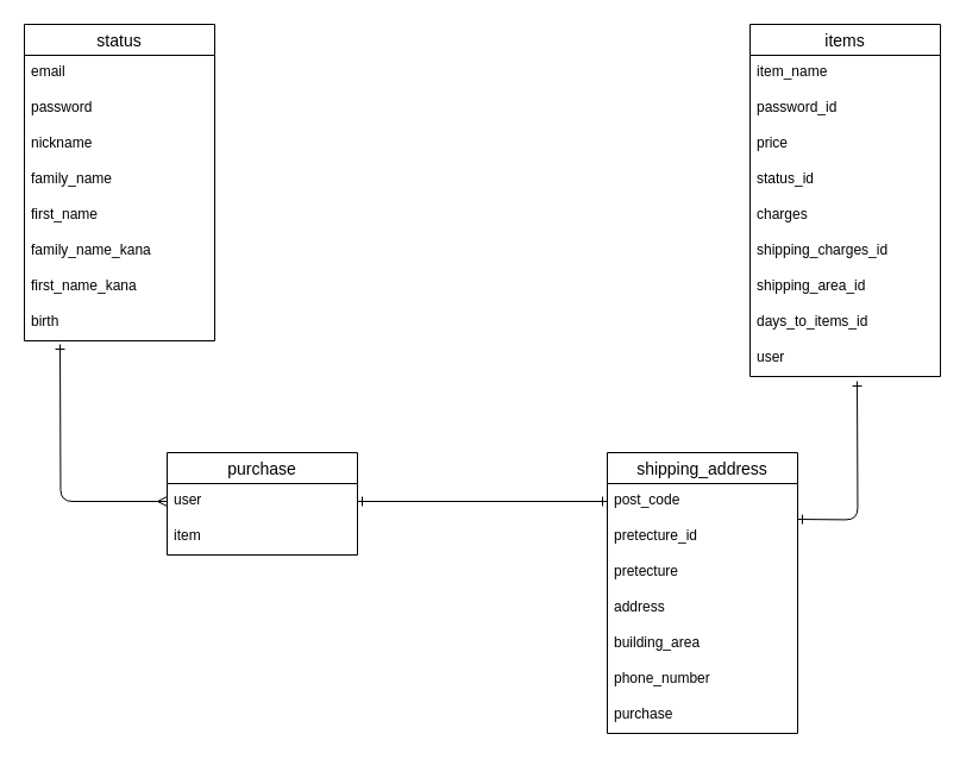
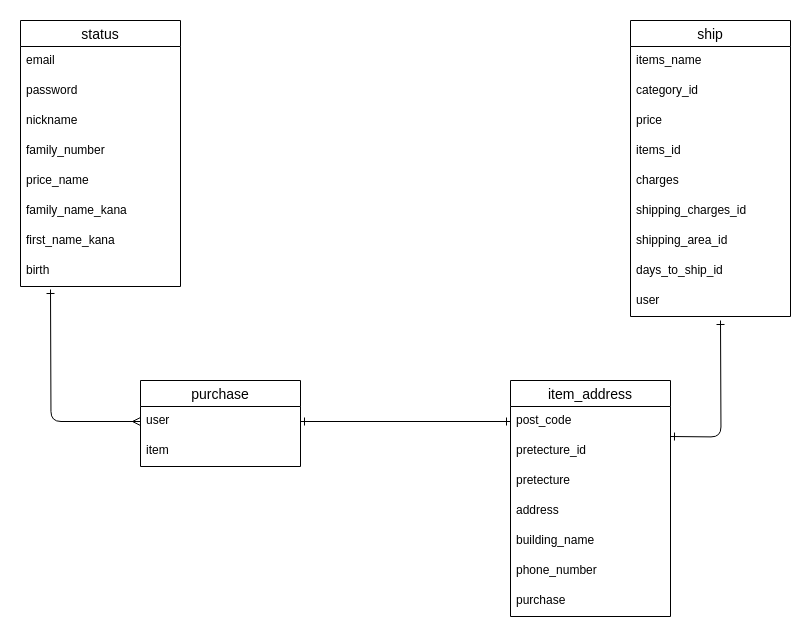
  <mxCell id="0" />
  <mxCell id="1" parent="0" />
  <mxCell id="2" value="status" style="swimlane;fontStyle=0;childLayout=stackLayout;horizontal=1;startSize=26;horizontalStack=0;resizeParent=1;resizeParentMax=0;resizeLast=0;collapsible=1;marginBottom=0;align=center;fontSize=14;rounded=0;sketch=0;" vertex="1" parent="1"><mxGeometry x="20" y="20" width="160" height="266" as="geometry" /></mxCell>
  <mxCell id="3" value="email&#10;" style="text;strokeColor=none;fillColor=none;spacingLeft=4;spacingRight=4;overflow=hidden;rotatable=0;points=[[0,0.5],[1,0.5]];portConstraint=eastwest;fontSize=12;" vertex="1" parent="2"><mxGeometry y="26" width="160" height="30" as="geometry" /></mxCell>
  <mxCell id="4" value="password&#10;" style="text;strokeColor=none;fillColor=none;spacingLeft=4;spacingRight=4;overflow=hidden;rotatable=0;points=[[0,0.5],[1,0.5]];portConstraint=eastwest;fontSize=12;" vertex="1" parent="2"><mxGeometry y="56" width="160" height="30" as="geometry" /></mxCell>
  <mxCell id="5" style="edgeStyle=orthogonalEdgeStyle;curved=0;rounded=1;sketch=0;orthogonalLoop=1;jettySize=auto;html=1;exitX=1;exitY=0.5;exitDx=0;exitDy=0;" edge="1" parent="2" source="3" target="3"><mxGeometry relative="1" as="geometry" /></mxCell>
  <mxCell id="6" value="nickname" style="text;strokeColor=none;fillColor=none;spacingLeft=4;spacingRight=4;overflow=hidden;rotatable=0;points=[[0,0.5],[1,0.5]];portConstraint=eastwest;fontSize=12;" vertex="1" parent="2"><mxGeometry y="86" width="160" height="30" as="geometry" /></mxCell>
- <mxCell id="7" value="family_name" style="text;strokeColor=none;fillColor=none;spacingLeft=4;spacingRight=4;overflow=hidden;rotatable=0;points=[[0,0.5],[1,0.5]];portConstraint=eastwest;fontSize=12;" vertex="1" parent="2"><mxGeometry y="116" width="160" height="30" as="geometry" /></mxCell>
- <mxCell id="8" value="first_name" style="text;strokeColor=none;fillColor=none;spacingLeft=4;spacingRight=4;overflow=hidden;rotatable=0;points=[[0,0.5],[1,0.5]];portConstraint=eastwest;fontSize=12;" vertex="1" parent="2"><mxGeometry y="146" width="160" height="30" as="geometry" /></mxCell>
+ <mxCell id="7" value="family_number" style="text;strokeColor=none;fillColor=none;spacingLeft=4;spacingRight=4;overflow=hidden;rotatable=0;points=[[0,0.5],[1,0.5]];portConstraint=eastwest;fontSize=12;" vertex="1" parent="2"><mxGeometry y="116" width="160" height="30" as="geometry" /></mxCell>
+ <mxCell id="8" value="price_name" style="text;strokeColor=none;fillColor=none;spacingLeft=4;spacingRight=4;overflow=hidden;rotatable=0;points=[[0,0.5],[1,0.5]];portConstraint=eastwest;fontSize=12;" vertex="1" parent="2"><mxGeometry y="146" width="160" height="30" as="geometry" /></mxCell>
  <mxCell id="9" value="family_name_kana" style="text;strokeColor=none;fillColor=none;spacingLeft=4;spacingRight=4;overflow=hidden;rotatable=0;points=[[0,0.5],[1,0.5]];portConstraint=eastwest;fontSize=12;" vertex="1" parent="2"><mxGeometry y="176" width="160" height="30" as="geometry" /></mxCell>
  <mxCell id="10" value="first_name_kana" style="text;strokeColor=none;fillColor=none;spacingLeft=4;spacingRight=4;overflow=hidden;rotatable=0;points=[[0,0.5],[1,0.5]];portConstraint=eastwest;fontSize=12;" vertex="1" parent="2"><mxGeometry y="206" width="160" height="30" as="geometry" /></mxCell>
  <mxCell id="11" value="birth" style="text;strokeColor=none;fillColor=none;spacingLeft=4;spacingRight=4;overflow=hidden;rotatable=0;points=[[0,0.5],[1,0.5]];portConstraint=eastwest;fontSize=12;" vertex="1" parent="2"><mxGeometry y="236" width="160" height="30" as="geometry" /></mxCell>
  <mxCell id="12" value="purchase" style="swimlane;fontStyle=0;childLayout=stackLayout;horizontal=1;startSize=26;horizontalStack=0;resizeParent=1;resizeParentMax=0;resizeLast=0;collapsible=1;marginBottom=0;align=center;fontSize=14;rounded=0;sketch=0;" vertex="1" parent="1"><mxGeometry x="140" y="380" width="160" height="86" as="geometry" /></mxCell>
  <mxCell id="13" value="user" style="text;strokeColor=none;fillColor=none;spacingLeft=4;spacingRight=4;overflow=hidden;rotatable=0;points=[[0,0.5],[1,0.5]];portConstraint=eastwest;fontSize=12;" vertex="1" parent="12"><mxGeometry y="26" width="160" height="30" as="geometry" /></mxCell>
  <mxCell id="14" value="item" style="text;strokeColor=none;fillColor=none;spacingLeft=4;spacingRight=4;overflow=hidden;rotatable=0;points=[[0,0.5],[1,0.5]];portConstraint=eastwest;fontSize=12;" vertex="1" parent="12"><mxGeometry y="56" width="160" height="30" as="geometry" /></mxCell>
- <mxCell id="15" value="items" style="swimlane;fontStyle=0;childLayout=stackLayout;horizontal=1;startSize=26;horizontalStack=0;resizeParent=1;resizeParentMax=0;resizeLast=0;collapsible=1;marginBottom=0;align=center;fontSize=14;rounded=0;sketch=0;" vertex="1" parent="1"><mxGeometry x="630" y="20" width="160" height="296" as="geometry" /></mxCell>
- <mxCell id="16" value="item_name" style="text;strokeColor=none;fillColor=none;spacingLeft=4;spacingRight=4;overflow=hidden;rotatable=0;points=[[0,0.5],[1,0.5]];portConstraint=eastwest;fontSize=12;" vertex="1" parent="15"><mxGeometry y="26" width="160" height="30" as="geometry" /></mxCell>
- <mxCell id="17" value="password_id" style="text;strokeColor=none;fillColor=none;spacingLeft=4;spacingRight=4;overflow=hidden;rotatable=0;points=[[0,0.5],[1,0.5]];portConstraint=eastwest;fontSize=12;" vertex="1" parent="15"><mxGeometry y="56" width="160" height="30" as="geometry" /></mxCell>
+ <mxCell id="15" value="ship" style="swimlane;fontStyle=0;childLayout=stackLayout;horizontal=1;startSize=26;horizontalStack=0;resizeParent=1;resizeParentMax=0;resizeLast=0;collapsible=1;marginBottom=0;align=center;fontSize=14;rounded=0;sketch=0;" vertex="1" parent="1"><mxGeometry x="630" y="20" width="160" height="296" as="geometry" /></mxCell>
+ <mxCell id="16" value="items_name" style="text;strokeColor=none;fillColor=none;spacingLeft=4;spacingRight=4;overflow=hidden;rotatable=0;points=[[0,0.5],[1,0.5]];portConstraint=eastwest;fontSize=12;" vertex="1" parent="15"><mxGeometry y="26" width="160" height="30" as="geometry" /></mxCell>
+ <mxCell id="17" value="category_id" style="text;strokeColor=none;fillColor=none;spacingLeft=4;spacingRight=4;overflow=hidden;rotatable=0;points=[[0,0.5],[1,0.5]];portConstraint=eastwest;fontSize=12;" vertex="1" parent="15"><mxGeometry y="56" width="160" height="30" as="geometry" /></mxCell>
  <mxCell id="18" value="price" style="text;strokeColor=none;fillColor=none;spacingLeft=4;spacingRight=4;overflow=hidden;rotatable=0;points=[[0,0.5],[1,0.5]];portConstraint=eastwest;fontSize=12;" vertex="1" parent="15"><mxGeometry y="86" width="160" height="30" as="geometry" /></mxCell>
- <mxCell id="19" value="status_id" style="text;strokeColor=none;fillColor=none;spacingLeft=4;spacingRight=4;overflow=hidden;rotatable=0;points=[[0,0.5],[1,0.5]];portConstraint=eastwest;fontSize=12;" vertex="1" parent="15"><mxGeometry y="116" width="160" height="30" as="geometry" /></mxCell>
+ <mxCell id="19" value="items_id" style="text;strokeColor=none;fillColor=none;spacingLeft=4;spacingRight=4;overflow=hidden;rotatable=0;points=[[0,0.5],[1,0.5]];portConstraint=eastwest;fontSize=12;" vertex="1" parent="15"><mxGeometry y="116" width="160" height="30" as="geometry" /></mxCell>
  <mxCell id="20" value="charges" style="text;strokeColor=none;fillColor=none;spacingLeft=4;spacingRight=4;overflow=hidden;rotatable=0;points=[[0,0.5],[1,0.5]];portConstraint=eastwest;fontSize=12;" vertex="1" parent="15"><mxGeometry y="146" width="160" height="30" as="geometry" /></mxCell>
  <mxCell id="21" value="shipping_charges_id" style="text;strokeColor=none;fillColor=none;spacingLeft=4;spacingRight=4;overflow=hidden;rotatable=0;points=[[0,0.5],[1,0.5]];portConstraint=eastwest;fontSize=12;" vertex="1" parent="15"><mxGeometry y="176" width="160" height="30" as="geometry" /></mxCell>
  <mxCell id="22" value="shipping_area_id" style="text;strokeColor=none;fillColor=none;spacingLeft=4;spacingRight=4;overflow=hidden;rotatable=0;points=[[0,0.5],[1,0.5]];portConstraint=eastwest;fontSize=12;" vertex="1" parent="15"><mxGeometry y="206" width="160" height="30" as="geometry" /></mxCell>
- <mxCell id="23" value="days_to_items_id" style="text;strokeColor=none;fillColor=none;spacingLeft=4;spacingRight=4;overflow=hidden;rotatable=0;points=[[0,0.5],[1,0.5]];portConstraint=eastwest;fontSize=12;" vertex="1" parent="15"><mxGeometry y="236" width="160" height="30" as="geometry" /></mxCell>
+ <mxCell id="23" value="days_to_ship_id" style="text;strokeColor=none;fillColor=none;spacingLeft=4;spacingRight=4;overflow=hidden;rotatable=0;points=[[0,0.5],[1,0.5]];portConstraint=eastwest;fontSize=12;" vertex="1" parent="15"><mxGeometry y="236" width="160" height="30" as="geometry" /></mxCell>
  <mxCell id="24" value="user" style="text;strokeColor=none;fillColor=none;spacingLeft=4;spacingRight=4;overflow=hidden;rotatable=0;points=[[0,0.5],[1,0.5]];portConstraint=eastwest;fontSize=12;" vertex="1" parent="15"><mxGeometry y="266" width="160" height="30" as="geometry" /></mxCell>
  <mxCell id="25" style="edgeStyle=orthogonalEdgeStyle;curved=0;rounded=1;sketch=0;orthogonalLoop=1;jettySize=auto;html=1;exitX=0;exitY=0.5;exitDx=0;exitDy=0;endArrow=ERone;endFill=0;startArrow=ERmany;startFill=0;" edge="1" parent="1" source="13"><mxGeometry relative="1" as="geometry"><mxPoint x="50" y="289" as="targetPoint" /></mxGeometry></mxCell>
- <mxCell id="26" value="shipping_address" style="swimlane;fontStyle=0;childLayout=stackLayout;horizontal=1;startSize=26;horizontalStack=0;resizeParent=1;resizeParentMax=0;resizeLast=0;collapsible=1;marginBottom=0;align=center;fontSize=14;rounded=0;sketch=0;" vertex="1" parent="1"><mxGeometry x="510" y="380" width="160" height="236" as="geometry" /></mxCell>
+ <mxCell id="26" value="item_address" style="swimlane;fontStyle=0;childLayout=stackLayout;horizontal=1;startSize=26;horizontalStack=0;resizeParent=1;resizeParentMax=0;resizeLast=0;collapsible=1;marginBottom=0;align=center;fontSize=14;rounded=0;sketch=0;" vertex="1" parent="1"><mxGeometry x="510" y="380" width="160" height="236" as="geometry" /></mxCell>
  <mxCell id="27" value="post_code" style="text;strokeColor=none;fillColor=none;spacingLeft=4;spacingRight=4;overflow=hidden;rotatable=0;points=[[0,0.5],[1,0.5]];portConstraint=eastwest;fontSize=12;" vertex="1" parent="26"><mxGeometry y="26" width="160" height="30" as="geometry" /></mxCell>
  <mxCell id="28" value="pretecture_id" style="text;strokeColor=none;fillColor=none;spacingLeft=4;spacingRight=4;overflow=hidden;rotatable=0;points=[[0,0.5],[1,0.5]];portConstraint=eastwest;fontSize=12;" vertex="1" parent="26"><mxGeometry y="56" width="160" height="30" as="geometry" /></mxCell>
  <mxCell id="29" value="pretecture" style="text;strokeColor=none;fillColor=none;spacingLeft=4;spacingRight=4;overflow=hidden;rotatable=0;points=[[0,0.5],[1,0.5]];portConstraint=eastwest;fontSize=12;" vertex="1" parent="26"><mxGeometry y="86" width="160" height="30" as="geometry" /></mxCell>
  <mxCell id="30" value="address" style="text;strokeColor=none;fillColor=none;spacingLeft=4;spacingRight=4;overflow=hidden;rotatable=0;points=[[0,0.5],[1,0.5]];portConstraint=eastwest;fontSize=12;" vertex="1" parent="26"><mxGeometry y="116" width="160" height="30" as="geometry" /></mxCell>
- <mxCell id="31" value="building_area" style="text;strokeColor=none;fillColor=none;spacingLeft=4;spacingRight=4;overflow=hidden;rotatable=0;points=[[0,0.5],[1,0.5]];portConstraint=eastwest;fontSize=12;" vertex="1" parent="26"><mxGeometry y="146" width="160" height="30" as="geometry" /></mxCell>
+ <mxCell id="31" value="building_name" style="text;strokeColor=none;fillColor=none;spacingLeft=4;spacingRight=4;overflow=hidden;rotatable=0;points=[[0,0.5],[1,0.5]];portConstraint=eastwest;fontSize=12;" vertex="1" parent="26"><mxGeometry y="146" width="160" height="30" as="geometry" /></mxCell>
  <mxCell id="32" value="phone_number" style="text;strokeColor=none;fillColor=none;spacingLeft=4;spacingRight=4;overflow=hidden;rotatable=0;points=[[0,0.5],[1,0.5]];portConstraint=eastwest;fontSize=12;" vertex="1" parent="26"><mxGeometry y="176" width="160" height="30" as="geometry" /></mxCell>
  <mxCell id="33" value="purchase" style="text;strokeColor=none;fillColor=none;spacingLeft=4;spacingRight=4;overflow=hidden;rotatable=0;points=[[0,0.5],[1,0.5]];portConstraint=eastwest;fontSize=12;" vertex="1" parent="26"><mxGeometry y="206" width="160" height="30" as="geometry" /></mxCell>
  <mxCell id="34" style="edgeStyle=orthogonalEdgeStyle;curved=0;rounded=1;sketch=0;orthogonalLoop=1;jettySize=auto;html=1;endArrow=ERone;endFill=0;startArrow=ERone;startFill=0;" edge="1" parent="1"><mxGeometry relative="1" as="geometry"><mxPoint x="720" y="320" as="targetPoint" /><mxPoint x="670" y="436" as="sourcePoint" /></mxGeometry></mxCell>
  <mxCell id="35" style="edgeStyle=orthogonalEdgeStyle;curved=0;rounded=1;sketch=0;orthogonalLoop=1;jettySize=auto;html=1;exitX=1;exitY=0.5;exitDx=0;exitDy=0;entryX=0;entryY=0.5;entryDx=0;entryDy=0;startArrow=ERone;startFill=0;endArrow=ERone;endFill=0;" edge="1" parent="1" source="13" target="27"><mxGeometry relative="1" as="geometry" /></mxCell>
